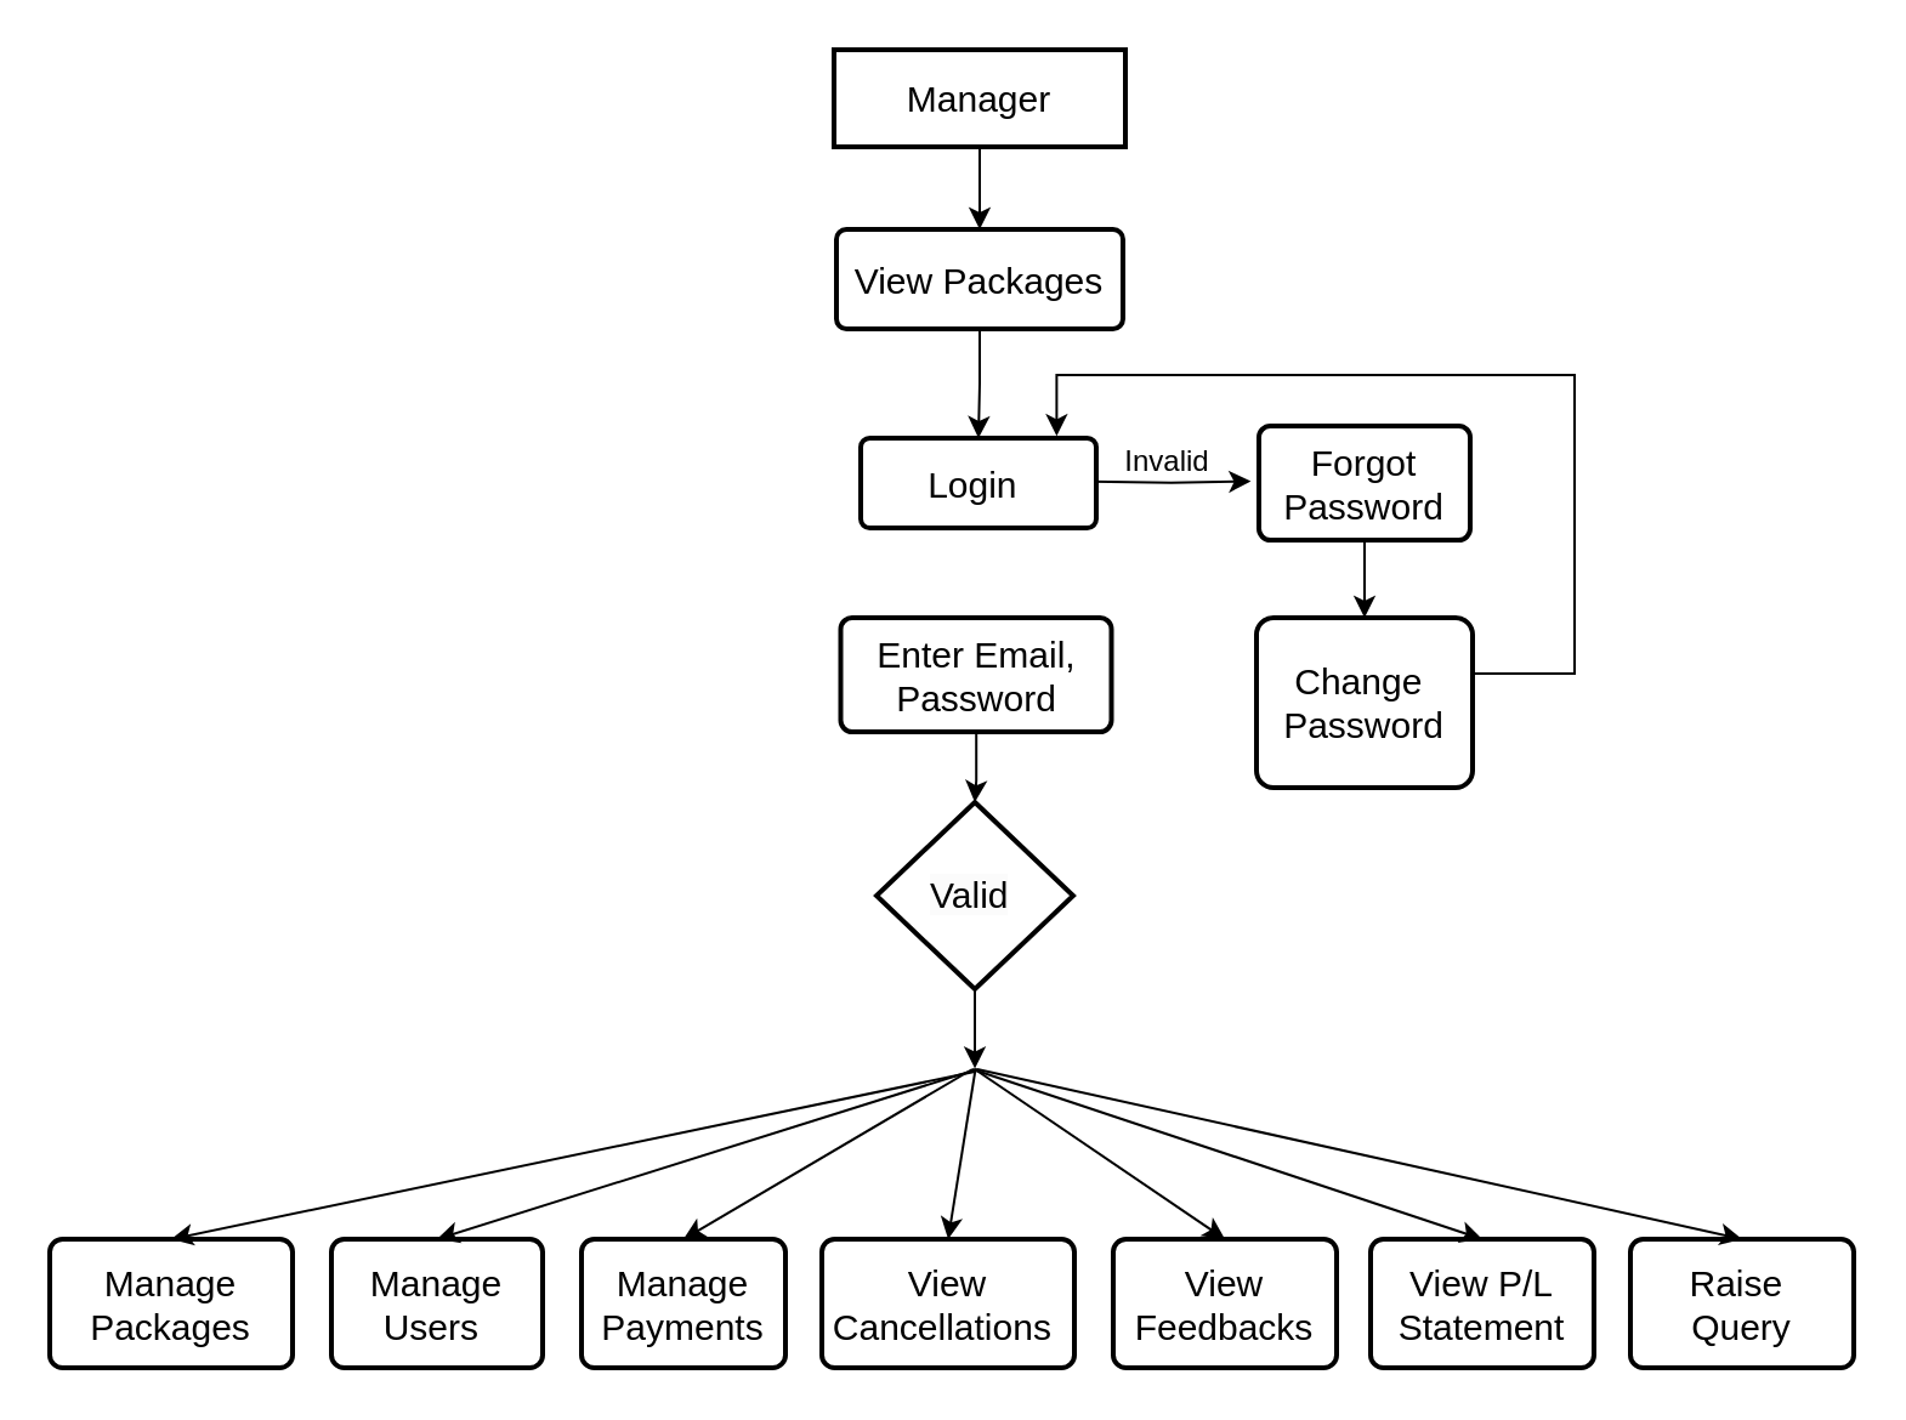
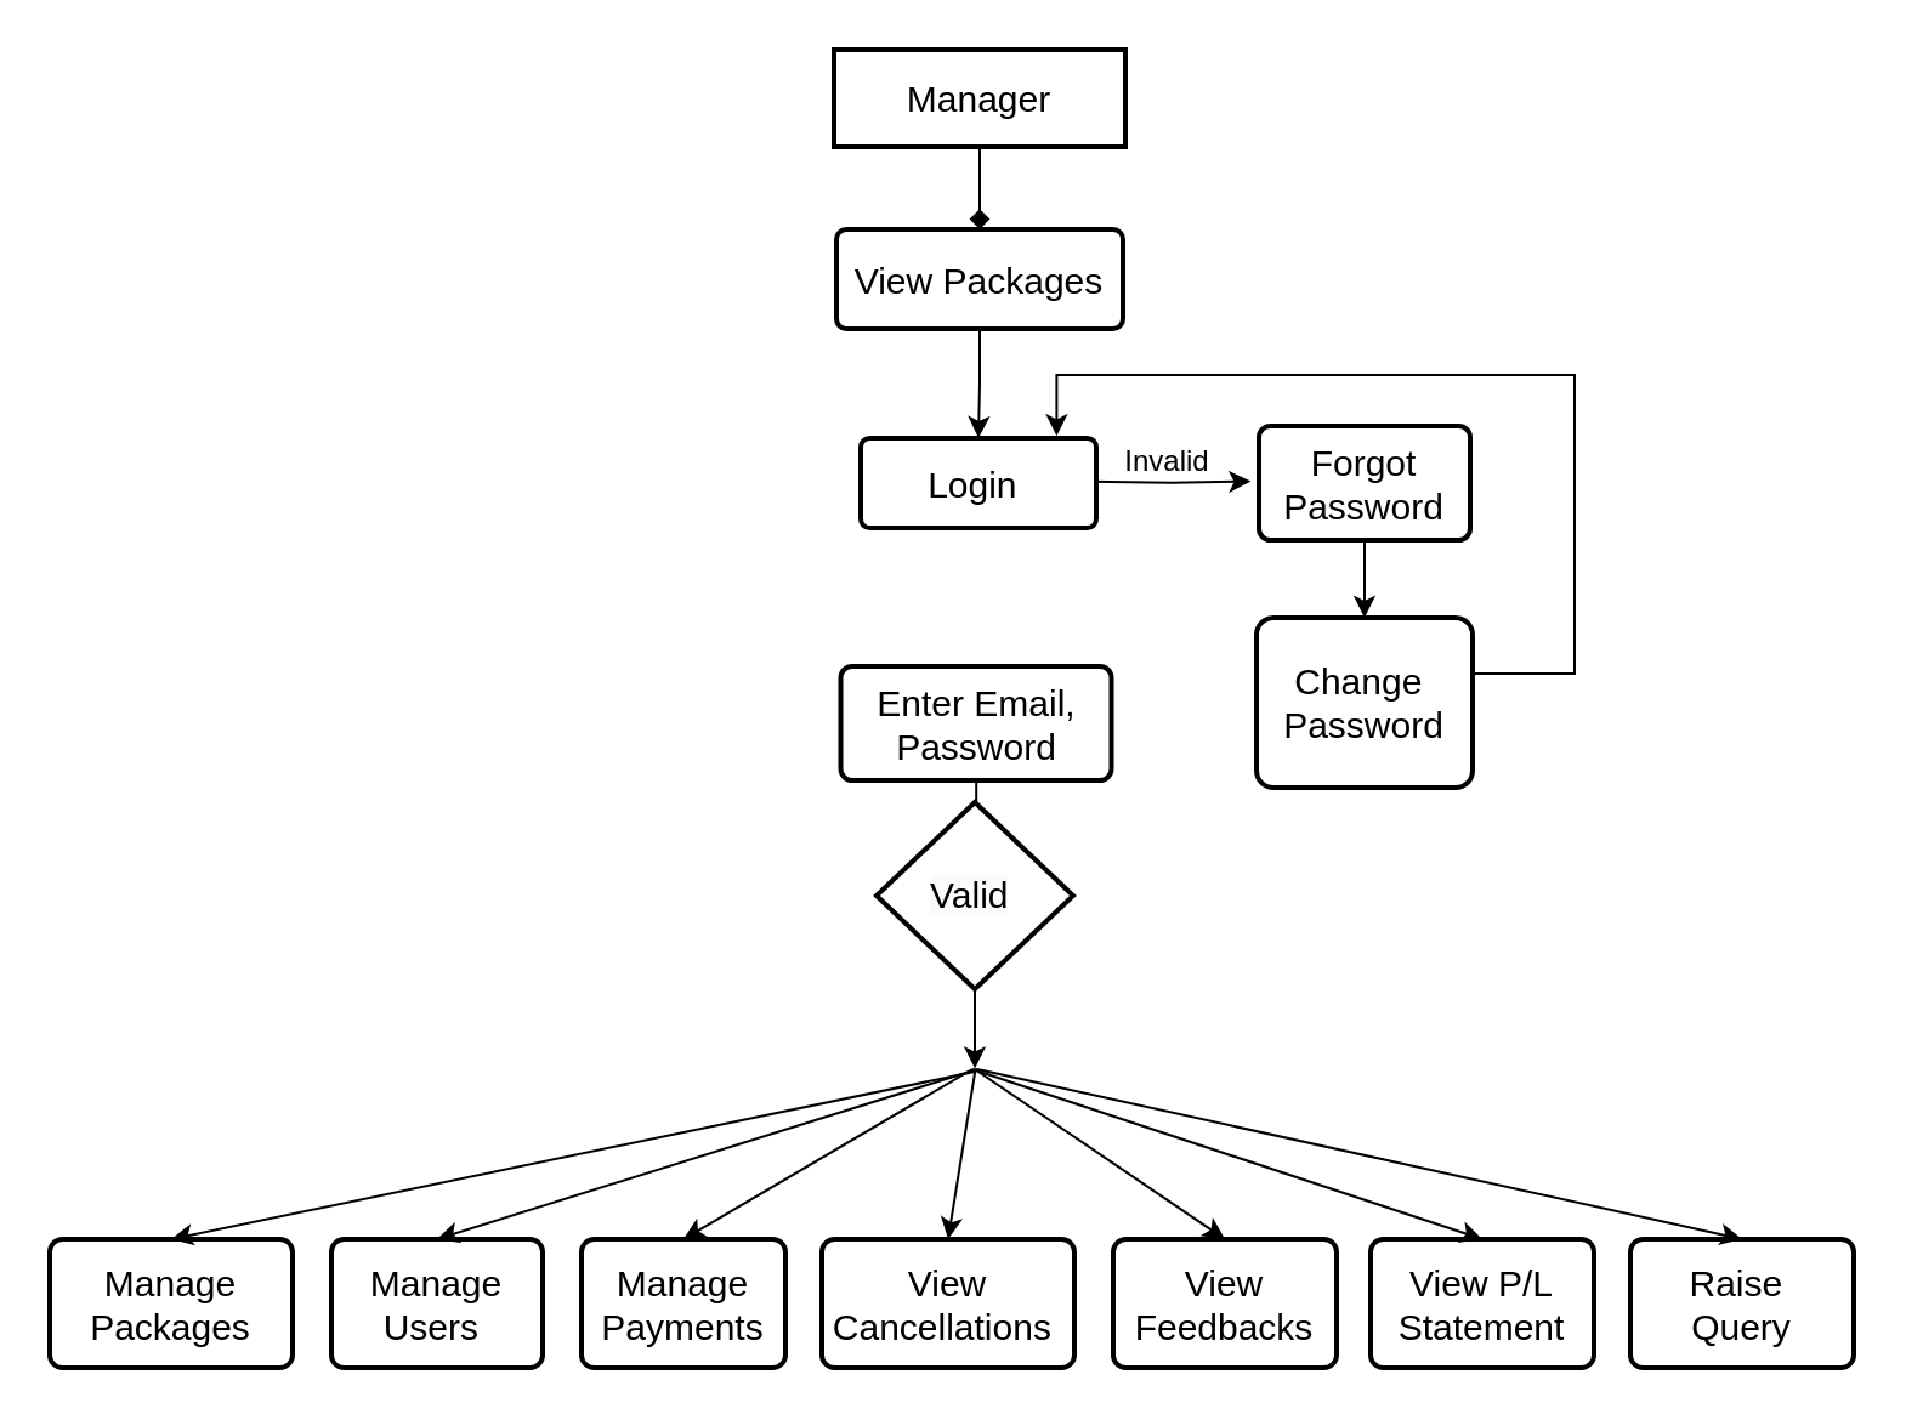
  <mxCell id="0" />
  <mxCell id="1" parent="0" />
- <mxCell id="2" style="edgeStyle=orthogonalEdgeStyle;rounded=0;orthogonalLoop=1;jettySize=auto;html=1;entryX=0.5;entryY=0;entryDx=0;entryDy=0;arcSize=10;" parent="1" source="3" target="15" edge="1"><mxGeometry relative="1" as="geometry" /></mxCell>
+ <mxCell id="2" style="edgeStyle=orthogonalEdgeStyle;rounded=0;orthogonalLoop=1;jettySize=auto;html=1;entryX=0.5;entryY=0;entryDx=0;entryDy=0;arcSize=10;endArrow=diamond;" parent="1" source="3" target="15" edge="1"><mxGeometry relative="1" as="geometry" /></mxCell>
  <mxCell id="3" value="&lt;span style=&quot;font-size: 15px;&quot;&gt;Manager&lt;/span&gt;" style="rounded=0;whiteSpace=wrap;html=1;fontSize=12;glass=0;strokeWidth=2;shadow=0;arcSize=10;" parent="1" vertex="1"><mxGeometry x="343" y="20" width="120" height="40" as="geometry" /></mxCell>
  <mxCell id="4" style="edgeStyle=orthogonalEdgeStyle;rounded=0;orthogonalLoop=1;jettySize=auto;html=1;" parent="1" edge="1"><mxGeometry relative="1" as="geometry"><mxPoint x="514.692" y="197.79" as="targetPoint" /><mxPoint x="448" y="197.861" as="sourcePoint" /></mxGeometry></mxCell>
  <mxCell id="5" value="&lt;font style=&quot;font-size: 15px;&quot;&gt;Login&amp;nbsp;&lt;/font&gt;" style="rounded=1;whiteSpace=wrap;html=1;strokeWidth=2;arcSize=10;" parent="1" vertex="1"><mxGeometry x="354" y="180" width="97" height="37" as="geometry" /></mxCell>
  <mxCell id="6" style="edgeStyle=orthogonalEdgeStyle;rounded=0;orthogonalLoop=1;jettySize=auto;html=1;entryX=0.5;entryY=0;entryDx=0;entryDy=0;arcSize=10;" parent="1" source="7" target="11" edge="1"><mxGeometry relative="1" as="geometry" /></mxCell>
- <mxCell id="7" value="&lt;font style=&quot;font-size: 15px;&quot;&gt;Enter Email, Password&lt;/font&gt;" style="rounded=1;whiteSpace=wrap;html=1;strokeWidth=2;arcSize=10;" parent="1" vertex="1"><mxGeometry x="345.75" y="254" width="111.5" height="47" as="geometry" /></mxCell>
+ <mxCell id="7" value="&lt;font style=&quot;font-size: 15px;&quot;&gt;Enter Email, Password&lt;/font&gt;" style="rounded=1;whiteSpace=wrap;html=1;strokeWidth=2;arcSize=10;" parent="1" vertex="1"><mxGeometry x="345.75" y="274" width="111.5" height="47" as="geometry" /></mxCell>
  <mxCell id="8" style="edgeStyle=orthogonalEdgeStyle;rounded=0;orthogonalLoop=1;jettySize=auto;html=1;entryX=0.832;entryY=-0.023;entryDx=0;entryDy=0;entryPerimeter=0;" edge="1" parent="1" source="9" target="5"><mxGeometry relative="1" as="geometry"><mxPoint x="666" y="99" as="targetPoint" /><Array as="points"><mxPoint x="648" y="277" /><mxPoint x="648" y="154" /><mxPoint x="435" y="154" /></Array></mxGeometry></mxCell>
  <mxCell id="9" value="&lt;font style=&quot;font-size: 15px;&quot;&gt;Change&amp;nbsp;&lt;/font&gt;&lt;div&gt;&lt;font style=&quot;font-size: 15px;&quot;&gt;Password&lt;/font&gt;&lt;/div&gt;" style="rounded=1;whiteSpace=wrap;html=1;strokeWidth=2;arcSize=10;" parent="1" vertex="1"><mxGeometry x="517" y="254" width="89" height="70" as="geometry" /></mxCell>
  <mxCell id="10" style="edgeStyle=orthogonalEdgeStyle;rounded=0;orthogonalLoop=1;jettySize=auto;html=1;" edge="1" parent="1" source="11"><mxGeometry relative="1" as="geometry"><mxPoint x="401" y="439.689" as="targetPoint" /></mxGeometry></mxCell>
  <mxCell id="11" value="" style="rhombus;whiteSpace=wrap;html=1;strokeWidth=2;arcSize=10;" parent="1" vertex="1"><mxGeometry x="360.5" y="330" width="81" height="77" as="geometry" /></mxCell>
  <mxCell id="12" style="edgeStyle=orthogonalEdgeStyle;rounded=0;orthogonalLoop=1;jettySize=auto;html=1;entryX=0.5;entryY=0;entryDx=0;entryDy=0;" edge="1" parent="1" source="13" target="9"><mxGeometry relative="1" as="geometry" /></mxCell>
  <mxCell id="13" value="&lt;span style=&quot;font-size: 15px;&quot;&gt;Forgot Password&lt;/span&gt;" style="rounded=1;whiteSpace=wrap;html=1;strokeWidth=2;arcSize=10;" parent="1" vertex="1"><mxGeometry x="518" y="175" width="87" height="47" as="geometry" /></mxCell>
  <mxCell id="14" style="edgeStyle=orthogonalEdgeStyle;rounded=0;orthogonalLoop=1;jettySize=auto;html=1;entryX=0.5;entryY=0;entryDx=0;entryDy=0;" edge="1" parent="1" source="15" target="5"><mxGeometry relative="1" as="geometry" /></mxCell>
  <mxCell id="15" value="&lt;span style=&quot;font-size: 15px;&quot;&gt;View Packages&lt;/span&gt;" style="rounded=1;whiteSpace=wrap;html=1;fontSize=12;glass=0;strokeWidth=2;shadow=0;arcSize=10;" parent="1" vertex="1"><mxGeometry x="344" y="94" width="118" height="41" as="geometry" /></mxCell>
  <mxCell id="16" value="&lt;span style=&quot;font-size: 15px;&quot;&gt;Manage Packages&lt;/span&gt;" style="rounded=1;whiteSpace=wrap;html=1;strokeWidth=2;arcSize=10;" parent="1" vertex="1"><mxGeometry x="20" y="510" width="100" height="53" as="geometry" /></mxCell>
  <mxCell id="17" value="&lt;span style=&quot;font-size: 15px;&quot;&gt;Manage Users&amp;nbsp;&lt;/span&gt;" style="rounded=1;whiteSpace=wrap;html=1;strokeWidth=2;arcSize=10;" parent="1" vertex="1"><mxGeometry x="136" y="510" width="87" height="53" as="geometry" /></mxCell>
  <mxCell id="18" value="&lt;span style=&quot;font-size: 15px;&quot;&gt;Manage Payments&lt;/span&gt;" style="rounded=1;whiteSpace=wrap;html=1;strokeWidth=2;arcSize=10;" parent="1" vertex="1"><mxGeometry x="239" y="510" width="84" height="53" as="geometry" /></mxCell>
  <mxCell id="19" value="&lt;span style=&quot;font-size: 15px;&quot;&gt;View Cancellations&amp;nbsp;&lt;/span&gt;" style="rounded=1;whiteSpace=wrap;html=1;strokeWidth=2;arcSize=10;" parent="1" vertex="1"><mxGeometry x="338" y="510" width="104" height="53" as="geometry" /></mxCell>
  <mxCell id="20" value="&lt;span style=&quot;font-size: 15px;&quot;&gt;View Feedbacks&lt;/span&gt;" style="rounded=1;whiteSpace=wrap;html=1;strokeWidth=2;arcSize=10;" parent="1" vertex="1"><mxGeometry x="458" y="510" width="92" height="53" as="geometry" /></mxCell>
  <mxCell id="21" value="Invalid" style="text;html=1;align=center;verticalAlign=middle;resizable=0;points=[];autosize=1;strokeColor=none;fillColor=none;" parent="1" vertex="1"><mxGeometry x="453" y="177" width="53" height="26" as="geometry" /></mxCell>
  <mxCell id="22" value="&lt;span style=&quot;color: rgb(0, 0, 0); font-family: Helvetica; font-size: 15px; font-style: normal; font-variant-ligatures: normal; font-variant-caps: normal; font-weight: 400; letter-spacing: normal; orphans: 2; text-align: center; text-indent: 0px; text-transform: none; widows: 2; word-spacing: 0px; -webkit-text-stroke-width: 0px; white-space: normal; background-color: rgb(251, 251, 251); text-decoration-thickness: initial; text-decoration-style: initial; text-decoration-color: initial; display: inline !important; float: none;&quot;&gt;Valid&lt;/span&gt;" style="text;whiteSpace=wrap;html=1;" parent="1" vertex="1"><mxGeometry x="380.5" y="353" width="60" height="40" as="geometry" /></mxCell>
  <mxCell id="23" value="&lt;span style=&quot;font-size: 15px;&quot;&gt;View P/L&lt;/span&gt;&lt;div&gt;&lt;span style=&quot;font-size: 15px;&quot;&gt;Statement&lt;/span&gt;&lt;/div&gt;" style="rounded=1;whiteSpace=wrap;html=1;strokeWidth=2;arcSize=10;" vertex="1" parent="1"><mxGeometry x="564" y="510" width="92" height="53" as="geometry" /></mxCell>
  <mxCell id="24" value="&lt;span style=&quot;font-size: 15px;&quot;&gt;Raise&amp;nbsp;&lt;/span&gt;&lt;div&gt;&lt;span style=&quot;font-size: 15px;&quot;&gt;Query&lt;/span&gt;&lt;/div&gt;" style="rounded=1;whiteSpace=wrap;html=1;strokeWidth=2;arcSize=10;" vertex="1" parent="1"><mxGeometry x="671" y="510" width="92" height="53" as="geometry" /></mxCell>
  <mxCell id="25" value="" style="edgeStyle=none;orthogonalLoop=1;jettySize=auto;html=1;rounded=0;entryX=0.5;entryY=0;entryDx=0;entryDy=0;" edge="1" parent="1" target="16"><mxGeometry width="100" relative="1" as="geometry"><mxPoint x="401" y="441" as="sourcePoint" /><mxPoint x="460" y="444" as="targetPoint" /><Array as="points" /></mxGeometry></mxCell>
  <mxCell id="26" value="" style="edgeStyle=none;orthogonalLoop=1;jettySize=auto;html=1;rounded=0;entryX=0.5;entryY=0;entryDx=0;entryDy=0;" edge="1" parent="1" target="17"><mxGeometry width="100" relative="1" as="geometry"><mxPoint x="402" y="440" as="sourcePoint" /><mxPoint x="446" y="460" as="targetPoint" /><Array as="points" /></mxGeometry></mxCell>
  <mxCell id="27" value="" style="edgeStyle=none;orthogonalLoop=1;jettySize=auto;html=1;rounded=0;entryX=0.5;entryY=0;entryDx=0;entryDy=0;" edge="1" parent="1" target="18"><mxGeometry width="100" relative="1" as="geometry"><mxPoint x="400" y="440" as="sourcePoint" /><mxPoint x="190" y="520" as="targetPoint" /><Array as="points" /></mxGeometry></mxCell>
  <mxCell id="28" value="" style="edgeStyle=none;orthogonalLoop=1;jettySize=auto;html=1;rounded=0;entryX=0.5;entryY=0;entryDx=0;entryDy=0;" edge="1" parent="1" target="19"><mxGeometry width="100" relative="1" as="geometry"><mxPoint x="401.25" y="440" as="sourcePoint" /><mxPoint x="457.25" y="465" as="targetPoint" /><Array as="points" /></mxGeometry></mxCell>
  <mxCell id="29" value="" style="edgeStyle=none;orthogonalLoop=1;jettySize=auto;html=1;rounded=0;entryX=0.5;entryY=0;entryDx=0;entryDy=0;" edge="1" parent="1" target="20"><mxGeometry width="100" relative="1" as="geometry"><mxPoint x="401" y="440" as="sourcePoint" /><mxPoint x="423" y="490" as="targetPoint" /><Array as="points" /></mxGeometry></mxCell>
  <mxCell id="30" value="" style="edgeStyle=none;orthogonalLoop=1;jettySize=auto;html=1;rounded=0;entryX=0.5;entryY=0;entryDx=0;entryDy=0;" edge="1" parent="1" target="23"><mxGeometry width="100" relative="1" as="geometry"><mxPoint x="400" y="440" as="sourcePoint" /><mxPoint x="564" y="488" as="targetPoint" /><Array as="points" /></mxGeometry></mxCell>
  <mxCell id="31" value="" style="edgeStyle=none;orthogonalLoop=1;jettySize=auto;html=1;rounded=0;entryX=0.5;entryY=0;entryDx=0;entryDy=0;" edge="1" parent="1" target="24"><mxGeometry width="100" relative="1" as="geometry"><mxPoint x="402" y="440" as="sourcePoint" /><mxPoint x="651.5" y="490" as="targetPoint" /><Array as="points" /></mxGeometry></mxCell>
